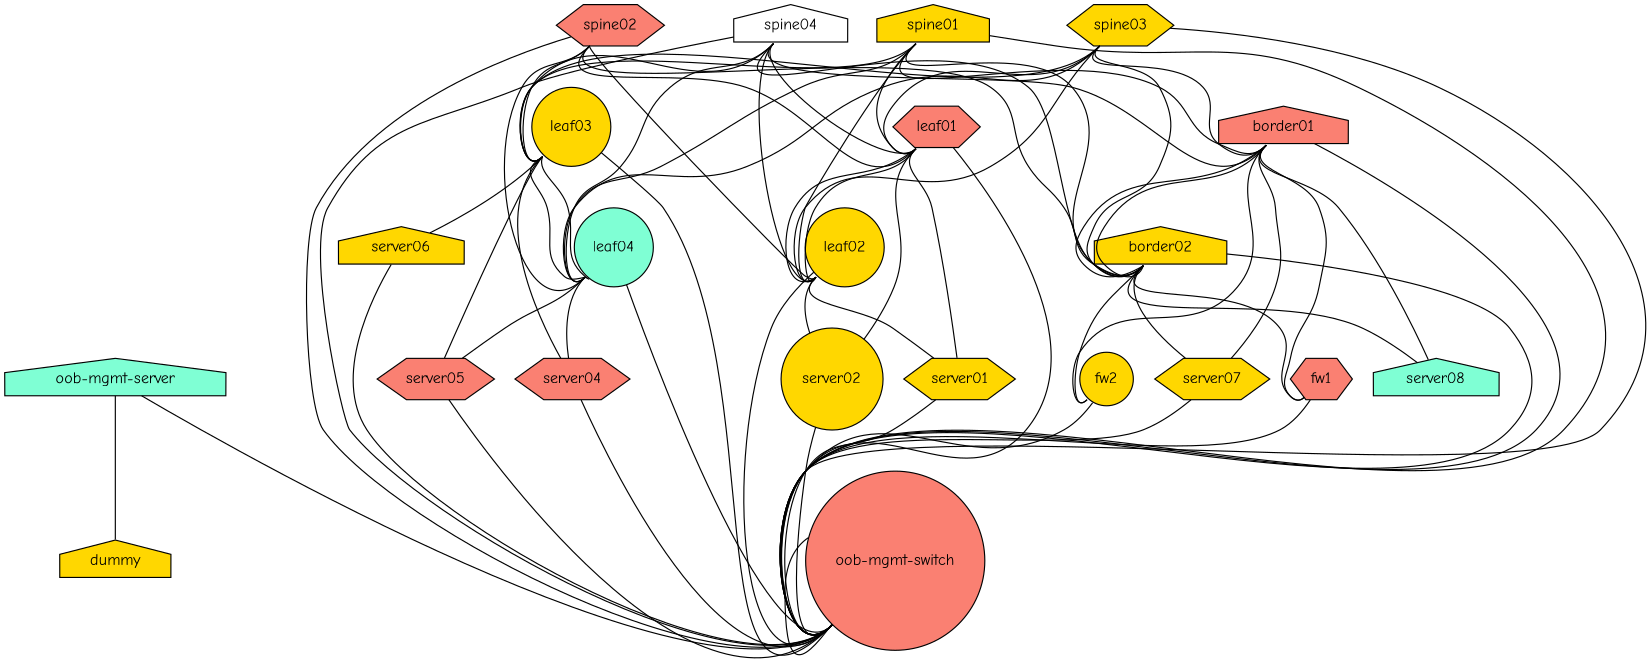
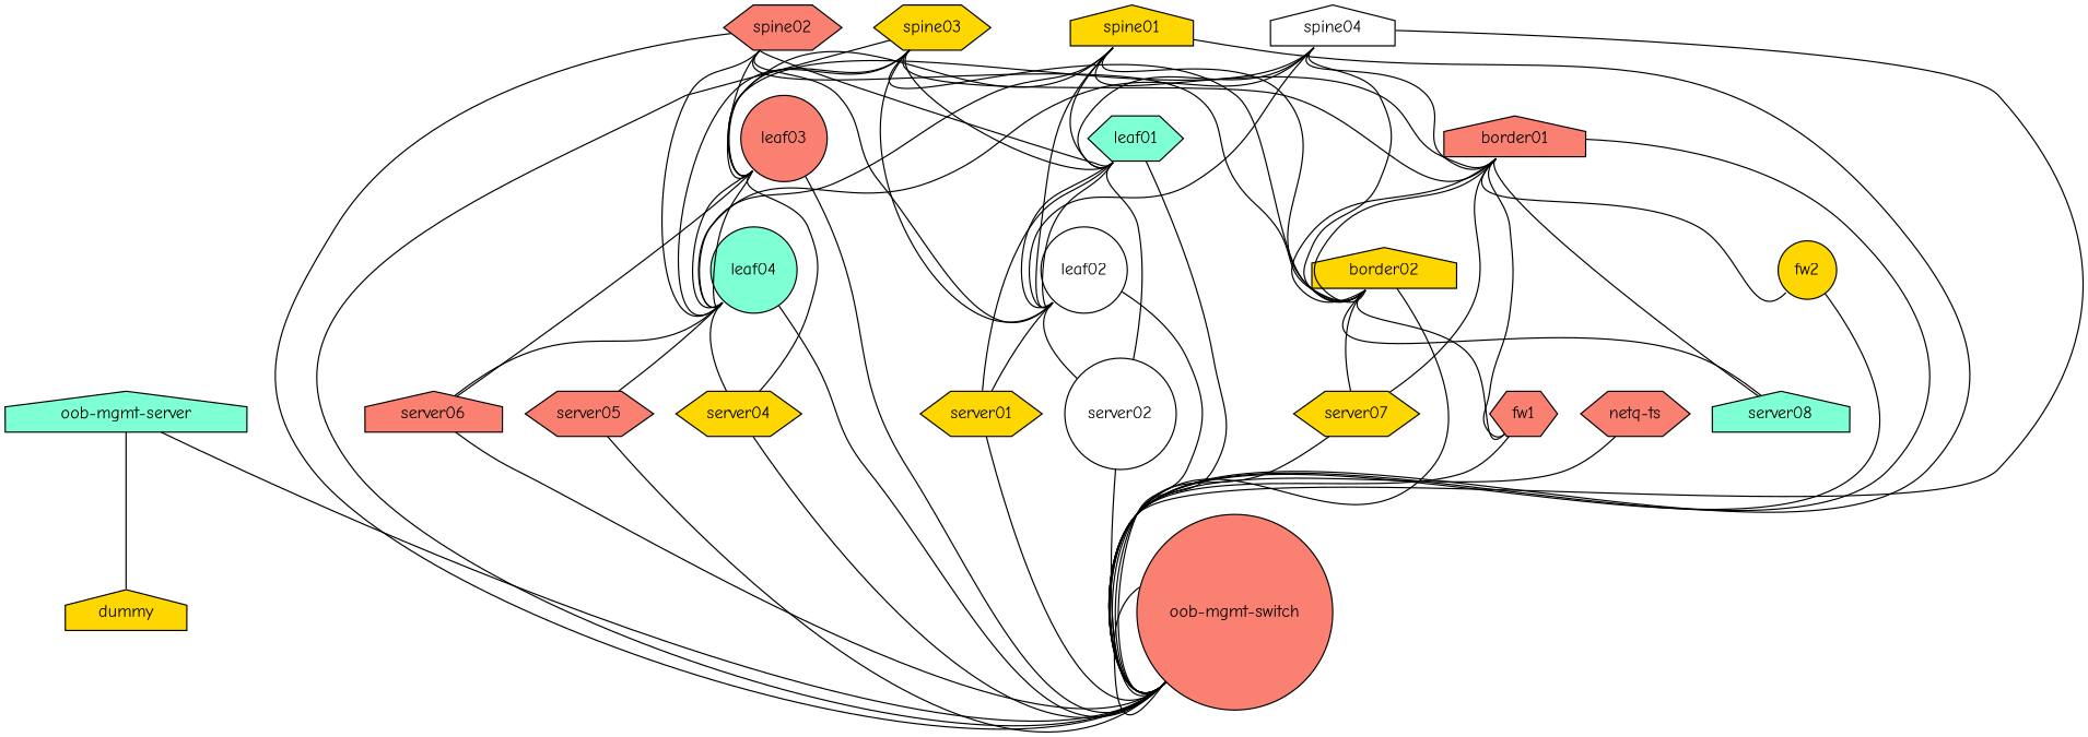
  graph {
    fontname="Comic Neue"
    node [fillcolor=gold fontname="Comic Neue" function=host shape=hexagon style=filled ssh_user=cumulus version="3.7.11"]
    edge [fontname="Comic Neue" headport=eth1 tailport=eth0]
    dummy [function=fake shape=house ssh_user="" version=""]
    "oob-mgmt-switch" [fillcolor=salmon function="oob-switch" mgmt_ip="192.168.200.2" shape=circle]
    "oob-mgmt-server" [fillcolor=aquamarine function="oob-server" mgmt_ip="192.168.200.1" shape=house version=""]
+   "netq-ts" [config="./helper_scripts/extra_switch_config.sh" cpu=4 fillcolor=salmon memory=8192 mgmt_ip="192.168.200.250" os="cumulus/tscloud" version="2.3.1" ztp="tc_files/netq-cloud-ztp.sh"]
    spine01 [function=spine mgmt_ip="192.168.200.21" shape=house]
-   leaf01 [fillcolor=salmon function=leaf mgmt_ip="192.168.200.11"]
-   leaf02 [function=leaf mgmt_ip="192.168.200.12" shape=circle]
-   leaf03 [function=leaf mgmt_ip="192.168.200.13" shape=circle]
+   leaf01 [fillcolor=aquamarine function=leaf mgmt_ip="192.168.200.11"]
+   leaf02 [fillcolor=white function=leaf mgmt_ip="192.168.200.12" shape=circle]
+   leaf03 [fillcolor=salmon function=leaf mgmt_ip="192.168.200.13" shape=circle]
    leaf04 [fillcolor=aquamarine function=leaf mgmt_ip="192.168.200.14" shape=circle]
    border01 [fillcolor=salmon function=exit mgmt_ip="192.168.200.63" shape=house]
    border02 [function=exit mgmt_ip="192.168.200.64" shape=house]
    server01 [config="tc_files/cldemo2_extra_server_config.sh" mgmt_ip="192.168.200.31" os="generic/ubuntu1804" version=""]
-   server02 [config="tc_files/cldemo2_extra_server_config.sh" mgmt_ip="192.168.200.32" os="generic/ubuntu1804" shape=circle version=""]
-   server04 [config="tc_files/cldemo2_extra_server_config.sh" fillcolor=salmon mgmt_ip="192.168.200.34" os="generic/ubuntu1804" version=""]
+   server02 [config="tc_files/cldemo2_extra_server_config.sh" fillcolor=white mgmt_ip="192.168.200.32" os="generic/ubuntu1804" shape=circle version=""]
+   server04 [config="tc_files/cldemo2_extra_server_config.sh" mgmt_ip="192.168.200.34" os="generic/ubuntu1804" version=""]
    server05 [config="tc_files/cldemo2_extra_server_config.sh" fillcolor=salmon mgmt_ip="192.168.200.35" os="generic/ubuntu1804" version=""]
-   server06 [config="tc_files/cldemo2_extra_server_config.sh" mgmt_ip="192.168.200.36" os="generic/ubuntu1804" shape=house version=""]
+   server06 [config="tc_files/cldemo2_extra_server_config.sh" fillcolor=salmon mgmt_ip="192.168.200.36" os="generic/ubuntu1804" shape=house version=""]
    fw1 [fillcolor=salmon function=leaf mgmt_ip="192.168.200.61"]
    fw2 [function=leaf mgmt_ip="192.168.200.62" shape=circle]
    server07 [config="tc_files/cldemo2_extra_server_config.sh" mgmt_ip="192.168.200.37" os="generic/ubuntu1804" version=""]
    server08 [config="tc_files/cldemo2_extra_server_config.sh" fillcolor=aquamarine mgmt_ip="192.168.200.38" os="generic/ubuntu1804" shape=house version=""]
    spine02 [fillcolor=salmon function=spine mgmt_ip="192.168.200.22"]
    spine03 [function=spine mgmt_ip="192.168.200.23"]
    spine04 [fillcolor=white function=spine mgmt_ip="192.168.200.24" shape=house]
    "oob-mgmt-switch" -- "oob-mgmt-switch" [headport=swp23 left_mac="44:38:39:00:01:91"]
    "oob-mgmt-server" -- dummy [headport=outbound]
    "oob-mgmt-server" -- "oob-mgmt-switch" [headport=swp1 tailport=eth1]
+   "netq-ts" -- "oob-mgmt-switch" [headport=swp22 left_mac="44:38:39:00:01:80"]
    spine01 -- "oob-mgmt-switch" [headport=swp14 left_mac="44:38:39:00:01:82"]
    spine01 -- leaf01 [headport=swp51 tailport=swp1]
    spine01 -- leaf02 [headport=swp51 tailport=swp2]
    spine01 -- leaf03 [headport=swp51 tailport=swp3]
    spine01 -- leaf04 [headport=swp51 tailport=swp4]
    spine01 -- border01 [headport=swp51 tailport=swp5]
    spine01 -- border02 [headport=swp51 tailport=swp6]
    leaf01 -- "oob-mgmt-switch" [headport=swp10 left_mac="44:38:39:00:01:7a"]
    leaf01 -- leaf02 [headport=swp49 tailport=swp49]
    leaf01 -- leaf02 [headport=swp50 tailport=swp50]
    leaf01 -- server01 [tailport=swp1]
    leaf01 -- server02 [tailport=swp2]
    leaf02 -- "oob-mgmt-switch" [headport=swp11 left_mac="44:38:39:00:01:78"]
    leaf02 -- server01 [headport=eth2 tailport=swp1]
    leaf02 -- server02 [headport=eth2 tailport=swp2]
    leaf03 -- "oob-mgmt-switch" [headport=swp12 left_mac="44:38:39:00:01:84"]
    leaf03 -- leaf04 [headport=swp49 tailport=swp49]
    leaf03 -- leaf04 [headport=swp50 tailport=swp50]
    leaf03 -- server04 [tailport=swp1]
-   leaf03 -- server05 [tailport=swp2]
    leaf03 -- server06 [tailport=swp3]
    leaf04 -- "oob-mgmt-switch" [headport=swp13 left_mac="44:38:39:00:01:8a"]
    leaf04 -- server04 [headport=eth2 tailport=swp1]
    leaf04 -- server05 [headport=eth2 tailport=swp2]
+   leaf04 -- server06 [headport=eth2 tailport=swp3]
    border01 -- "oob-mgmt-switch" [headport=swp20 left_mac="44:38:39:00:01:74"]
    border01 -- border02 [headport=swp49 tailport=swp49]
    border01 -- border02 [headport=swp50 tailport=swp50]
    border01 -- fw1 [headport=swp1 tailport=swp3]
    border01 -- fw2 [headport=swp1 tailport=swp4]
    border01 -- server07 [tailport=swp1]
    border01 -- server08 [tailport=swp2]
    border02 -- "oob-mgmt-switch" [headport=swp21 left_mac="44:38:39:00:01:7c"]
    border02 -- fw1 [headport=swp2 tailport=swp3]
-   border02 -- fw2 [headport=swp2 tailport=swp4]
    border02 -- server07 [headport=eth2 tailport=swp1]
    border02 -- server08 [headport=eth2 tailport=swp2]
    server01 -- "oob-mgmt-switch" [headport=swp2 left_mac="44:38:39:00:01:7e"]
    server02 -- "oob-mgmt-switch" [headport=swp3 left_mac="44:38:39:00:01:6e"]
    server04 -- "oob-mgmt-switch" [headport=swp5 left_mac="44:38:39:00:01:6a"]
    server05 -- "oob-mgmt-switch" [headport=swp6 left_mac="44:38:39:00:01:88"]
    server06 -- "oob-mgmt-switch" [headport=swp7 left_mac="44:38:39:00:01:86"]
    fw1 -- "oob-mgmt-switch" [headport=swp18 left_mac="44:38:39:00:01:8c"]
    fw2 -- "oob-mgmt-switch" [headport=swp19 left_mac="44:38:39:00:01:8e"]
    server07 -- "oob-mgmt-switch" [headport=swp8 left_mac="44:38:39:00:01:76"]
    spine02 -- "oob-mgmt-switch" [headport=swp15 left_mac="44:38:39:00:01:92"]
    spine02 -- leaf01 [headport=swp52 tailport=swp1]
    spine02 -- leaf02 [headport=swp52 tailport=swp2]
    spine02 -- leaf03 [headport=swp52 tailport=swp3]
    spine02 -- leaf04 [headport=swp52 tailport=swp4]
    spine02 -- border02 [headport=swp52 tailport=swp6]
    spine03 -- "oob-mgmt-switch" [headport=swp16 left_mac="44:38:39:00:01:70"]
    spine03 -- leaf01 [headport=swp53 tailport=swp1]
    spine03 -- leaf02 [headport=swp53 tailport=swp2]
    spine03 -- leaf03 [headport=swp53 tailport=swp3]
    spine03 -- leaf04 [headport=swp53 tailport=swp4]
    spine03 -- border01 [headport=swp53 tailport=swp5]
    spine03 -- border02 [headport=swp53 tailport=swp6]
    spine04 -- "oob-mgmt-switch" [headport=swp17 left_mac="44:38:39:00:01:6c"]
    spine04 -- leaf01 [headport=swp54 tailport=swp1]
    spine04 -- leaf02 [headport=swp54 tailport=swp2]
    spine04 -- leaf03 [headport=swp54 tailport=swp3]
    spine04 -- leaf04 [headport=swp54 tailport=swp4]
    spine04 -- border01 [headport=swp54 tailport=swp5]
    spine04 -- border02 [headport=swp54 tailport=swp6]
  }
